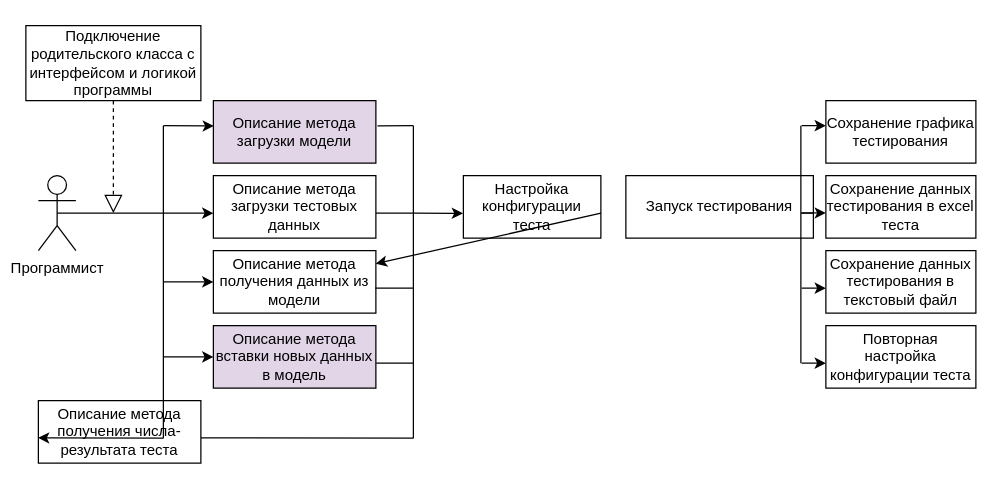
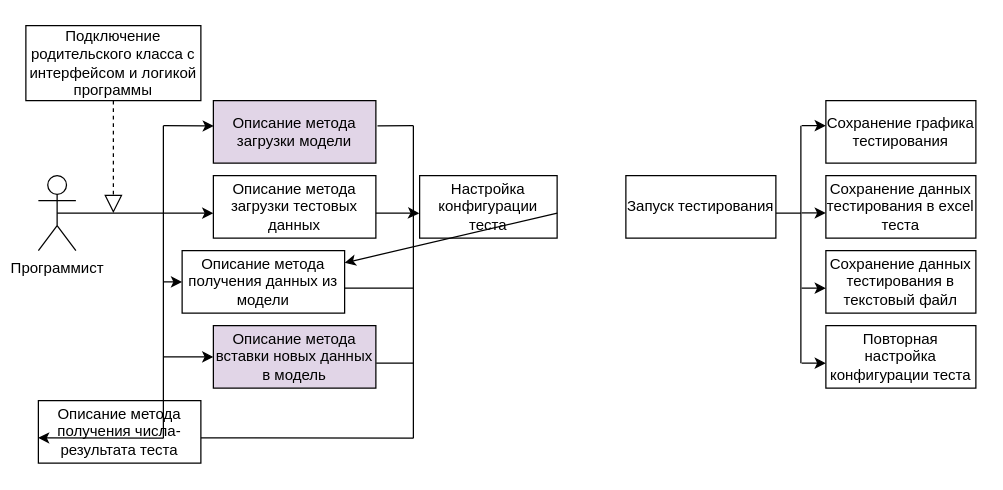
  <mxCell id="0" />
  <mxCell id="1" parent="0" />
  <mxCell id="2" value="Программист" style="shape=umlActor;verticalLabelPosition=bottom;verticalAlign=top;html=1;outlineConnect=0;" vertex="1" parent="1"><mxGeometry x="30" y="140" width="30" height="60" as="geometry" /></mxCell>
  <mxCell id="3" value="Описание метода загрузки тестовых данных" style="rounded=0;whiteSpace=wrap;html=1;" vertex="1" parent="1"><mxGeometry x="170" y="140" width="130" height="50" as="geometry" /></mxCell>
- <mxCell id="4" value="Описание метода получения данных из модели" style="rounded=0;whiteSpace=wrap;html=1;" vertex="1" parent="1"><mxGeometry x="170" y="200" width="130" height="50" as="geometry" /></mxCell>
+ <mxCell id="4" value="Описание метода получения данных из модели" style="rounded=0;whiteSpace=wrap;html=1;" vertex="1" parent="1"><mxGeometry x="145" y="200" width="130" height="50" as="geometry" /></mxCell>
  <mxCell id="5" value="Описание метода вставки новых данных в модель" style="rounded=0;whiteSpace=wrap;html=1;fillColor=#e1d5e7;" vertex="1" parent="1"><mxGeometry x="170" y="260" width="130" height="50" as="geometry" /></mxCell>
  <mxCell id="6" value="Описание метода получения числа-результата теста" style="rounded=0;whiteSpace=wrap;html=1;" vertex="1" parent="1"><mxGeometry x="30" y="320" width="130" height="50" as="geometry" /></mxCell>
  <mxCell id="7" value="Описание метода загрузки модели" style="rounded=0;whiteSpace=wrap;html=1;fillColor=#e1d5e7;" vertex="1" parent="1"><mxGeometry x="170" y="80" width="130" height="50" as="geometry" /></mxCell>
  <mxCell id="8" value="" style="endArrow=none;html=1;" edge="1" parent="1"><mxGeometry width="50" height="50" relative="1" as="geometry"><mxPoint x="130" y="350" as="sourcePoint" /><mxPoint x="130" y="100" as="targetPoint" /></mxGeometry></mxCell>
  <mxCell id="9" value="" style="endArrow=classic;html=1;entryX=0.003;entryY=0.407;entryDx=0;entryDy=0;entryPerimeter=0;" edge="1" parent="1" target="7"><mxGeometry width="50" height="50" relative="1" as="geometry"><mxPoint x="130" y="100" as="sourcePoint" /><mxPoint x="110" y="50" as="targetPoint" /></mxGeometry></mxCell>
  <mxCell id="10" value="" style="endArrow=classic;html=1;entryX=0;entryY=0.6;entryDx=0;entryDy=0;entryPerimeter=0;" edge="1" parent="1" target="3"><mxGeometry width="50" height="50" relative="1" as="geometry"><mxPoint x="130" y="170" as="sourcePoint" /><mxPoint x="150" y="170" as="targetPoint" /></mxGeometry></mxCell>
  <mxCell id="11" value="" style="endArrow=classic;html=1;entryX=0;entryY=0.5;entryDx=0;entryDy=0;" edge="1" parent="1" target="4"><mxGeometry width="50" height="50" relative="1" as="geometry"><mxPoint x="130" y="225" as="sourcePoint" /><mxPoint x="120" y="220" as="targetPoint" /></mxGeometry></mxCell>
  <mxCell id="12" value="" style="endArrow=classic;html=1;entryX=0;entryY=0.5;entryDx=0;entryDy=0;" edge="1" parent="1" target="5"><mxGeometry width="50" height="50" relative="1" as="geometry"><mxPoint x="130" y="285" as="sourcePoint" /><mxPoint x="110" y="290" as="targetPoint" /></mxGeometry></mxCell>
  <mxCell id="13" value="" style="endArrow=classic;html=1;entryX=-0.002;entryY=0.596;entryDx=0;entryDy=0;entryPerimeter=0;" edge="1" parent="1" target="6"><mxGeometry width="50" height="50" relative="1" as="geometry"><mxPoint x="130" y="350" as="sourcePoint" /><mxPoint x="120" y="330" as="targetPoint" /></mxGeometry></mxCell>
  <mxCell id="14" value="Подключение родительского класса с интерфейсом и логикой программы" style="rounded=0;whiteSpace=wrap;html=1;" vertex="1" parent="1"><mxGeometry x="20" y="20" width="140" height="60" as="geometry" /></mxCell>
  <mxCell id="15" value="" style="endArrow=block;dashed=1;endFill=0;endSize=12;html=1;exitX=0.5;exitY=1;exitDx=0;exitDy=0;" edge="1" parent="1" source="14"><mxGeometry width="160" relative="1" as="geometry"><mxPoint x="80" y="100" as="sourcePoint" /><mxPoint x="90" y="170" as="targetPoint" /></mxGeometry></mxCell>
- <mxCell id="16" value="Настройка конфигурации теста" style="html=1;whiteSpace=wrap;" vertex="1" parent="1"><mxGeometry x="370" y="140" width="110" height="50" as="geometry" /></mxCell>
+ <mxCell id="16" value="Настройка конфигурации теста" style="html=1;whiteSpace=wrap;" vertex="1" parent="1"><mxGeometry x="335" y="140" width="110" height="50" as="geometry" /></mxCell>
  <mxCell id="17" value="" style="endArrow=none;html=1;" edge="1" parent="1"><mxGeometry width="50" height="50" relative="1" as="geometry"><mxPoint x="330" y="350" as="sourcePoint" /><mxPoint x="330" y="100" as="targetPoint" /></mxGeometry></mxCell>
  <mxCell id="18" value="" style="endArrow=none;html=1;exitX=1.01;exitY=0.402;exitDx=0;exitDy=0;exitPerimeter=0;" edge="1" parent="1" source="7"><mxGeometry width="50" height="50" relative="1" as="geometry"><mxPoint x="310" y="170" as="sourcePoint" /><mxPoint x="330" y="100" as="targetPoint" /></mxGeometry></mxCell>
  <mxCell id="19" value="" style="endArrow=none;html=1;" edge="1" parent="1"><mxGeometry width="50" height="50" relative="1" as="geometry"><mxPoint x="300" y="170" as="sourcePoint" /><mxPoint x="330" y="170" as="targetPoint" /></mxGeometry></mxCell>
  <mxCell id="20" value="" style="endArrow=none;html=1;exitX=0.996;exitY=0.6;exitDx=0;exitDy=0;exitPerimeter=0;" edge="1" parent="1" source="4"><mxGeometry width="50" height="50" relative="1" as="geometry"><mxPoint x="340" y="300" as="sourcePoint" /><mxPoint x="330" y="230" as="targetPoint" /></mxGeometry></mxCell>
  <mxCell id="21" value="" style="endArrow=none;html=1;exitX=1.002;exitY=0.6;exitDx=0;exitDy=0;exitPerimeter=0;" edge="1" parent="1" source="5"><mxGeometry width="50" height="50" relative="1" as="geometry"><mxPoint x="300" y="340" as="sourcePoint" /><mxPoint x="330" y="290" as="targetPoint" /></mxGeometry></mxCell>
  <mxCell id="22" value="" style="endArrow=none;html=1;exitX=1.001;exitY=0.597;exitDx=0;exitDy=0;exitPerimeter=0;" edge="1" parent="1" source="6"><mxGeometry width="50" height="50" relative="1" as="geometry"><mxPoint x="310" y="390" as="sourcePoint" /><mxPoint x="330" y="350" as="targetPoint" /></mxGeometry></mxCell>
  <mxCell id="23" value="" style="endArrow=classic;html=1;entryX=-0.003;entryY=0.604;entryDx=0;entryDy=0;entryPerimeter=0;" edge="1" parent="1" target="16"><mxGeometry width="50" height="50" relative="1" as="geometry"><mxPoint x="330" y="170" as="sourcePoint" /><mxPoint x="360" y="150" as="targetPoint" /></mxGeometry></mxCell>
- <mxCell id="24" value="Запуск тестирования" style="rounded=0;whiteSpace=wrap;html=1;" vertex="1" parent="1"><mxGeometry x="500" y="140" width="150" height="50" as="geometry" /></mxCell>
+ <mxCell id="24" value="Запуск тестирования" style="rounded=0;whiteSpace=wrap;html=1;" vertex="1" parent="1"><mxGeometry x="500" y="140" width="120" height="50" as="geometry" /></mxCell>
  <mxCell id="25" value="" style="endArrow=none;html=1;exitX=0.5;exitY=0.5;exitDx=0;exitDy=0;exitPerimeter=0;" edge="1" parent="1" source="2"><mxGeometry width="50" height="50" relative="1" as="geometry"><mxPoint x="70" y="340" as="sourcePoint" /><mxPoint x="130" y="170" as="targetPoint" /></mxGeometry></mxCell>
  <mxCell id="26" value="Сохранение графика тестирования" style="rounded=0;whiteSpace=wrap;html=1;" vertex="1" parent="1"><mxGeometry x="660" y="80" width="120" height="50" as="geometry" /></mxCell>
  <mxCell id="27" value="Сохранение данных тестирования в excel теста" style="rounded=0;whiteSpace=wrap;html=1;" vertex="1" parent="1"><mxGeometry x="660" y="140" width="120" height="50" as="geometry" /></mxCell>
  <mxCell id="28" value="Сохранение данных тестирования в текстовый файл" style="rounded=0;whiteSpace=wrap;html=1;" vertex="1" parent="1"><mxGeometry x="660" y="200" width="120" height="50" as="geometry" /></mxCell>
  <mxCell id="29" value="Повторная настройка конфигурации теста" style="rounded=0;whiteSpace=wrap;html=1;" vertex="1" parent="1"><mxGeometry x="660" y="260" width="120" height="50" as="geometry" /></mxCell>
  <mxCell id="30" value="" style="endArrow=none;html=1;" edge="1" parent="1"><mxGeometry width="50" height="50" relative="1" as="geometry"><mxPoint x="640" y="290" as="sourcePoint" /><mxPoint x="640" y="100" as="targetPoint" /></mxGeometry></mxCell>
  <mxCell id="31" value="" style="endArrow=none;html=1;exitX=1.001;exitY=0.6;exitDx=0;exitDy=0;exitPerimeter=0;" edge="1" parent="1" source="24"><mxGeometry width="50" height="50" relative="1" as="geometry"><mxPoint x="621" y="180" as="sourcePoint" /><mxPoint x="640" y="170" as="targetPoint" /></mxGeometry></mxCell>
  <mxCell id="32" value="" style="endArrow=classic;html=1;exitX=1.001;exitY=0.6;exitDx=0;exitDy=0;exitPerimeter=0;" edge="1" parent="1" source="16" target="4"><mxGeometry width="50" height="50" relative="1" as="geometry"><mxPoint x="490" y="240" as="sourcePoint" /><mxPoint x="540" y="190" as="targetPoint" /></mxGeometry></mxCell>
  <mxCell id="33" value="" style="endArrow=classic;html=1;exitX=1.001;exitY=0.6;exitDx=0;exitDy=0;exitPerimeter=0;entryX=-0.004;entryY=0.6;entryDx=0;entryDy=0;entryPerimeter=0;" edge="1" parent="1"><mxGeometry width="50" height="50" relative="1" as="geometry"><mxPoint x="640.59" y="100" as="sourcePoint" /><mxPoint x="660" y="100" as="targetPoint" /></mxGeometry></mxCell>
  <mxCell id="34" value="" style="endArrow=classic;html=1;exitX=1.001;exitY=0.6;exitDx=0;exitDy=0;exitPerimeter=0;entryX=-0.004;entryY=0.6;entryDx=0;entryDy=0;entryPerimeter=0;" edge="1" parent="1"><mxGeometry width="50" height="50" relative="1" as="geometry"><mxPoint x="640.59" y="169.83" as="sourcePoint" /><mxPoint x="660" y="169.83" as="targetPoint" /></mxGeometry></mxCell>
  <mxCell id="35" value="" style="endArrow=classic;html=1;exitX=1.001;exitY=0.6;exitDx=0;exitDy=0;exitPerimeter=0;entryX=-0.004;entryY=0.6;entryDx=0;entryDy=0;entryPerimeter=0;" edge="1" parent="1"><mxGeometry width="50" height="50" relative="1" as="geometry"><mxPoint x="640.59" y="230" as="sourcePoint" /><mxPoint x="660" y="230" as="targetPoint" /></mxGeometry></mxCell>
  <mxCell id="36" value="" style="endArrow=classic;html=1;exitX=1.001;exitY=0.6;exitDx=0;exitDy=0;exitPerimeter=0;entryX=-0.004;entryY=0.6;entryDx=0;entryDy=0;entryPerimeter=0;" edge="1" parent="1"><mxGeometry width="50" height="50" relative="1" as="geometry"><mxPoint x="640.59" y="290" as="sourcePoint" /><mxPoint x="660" y="290" as="targetPoint" /></mxGeometry></mxCell>
